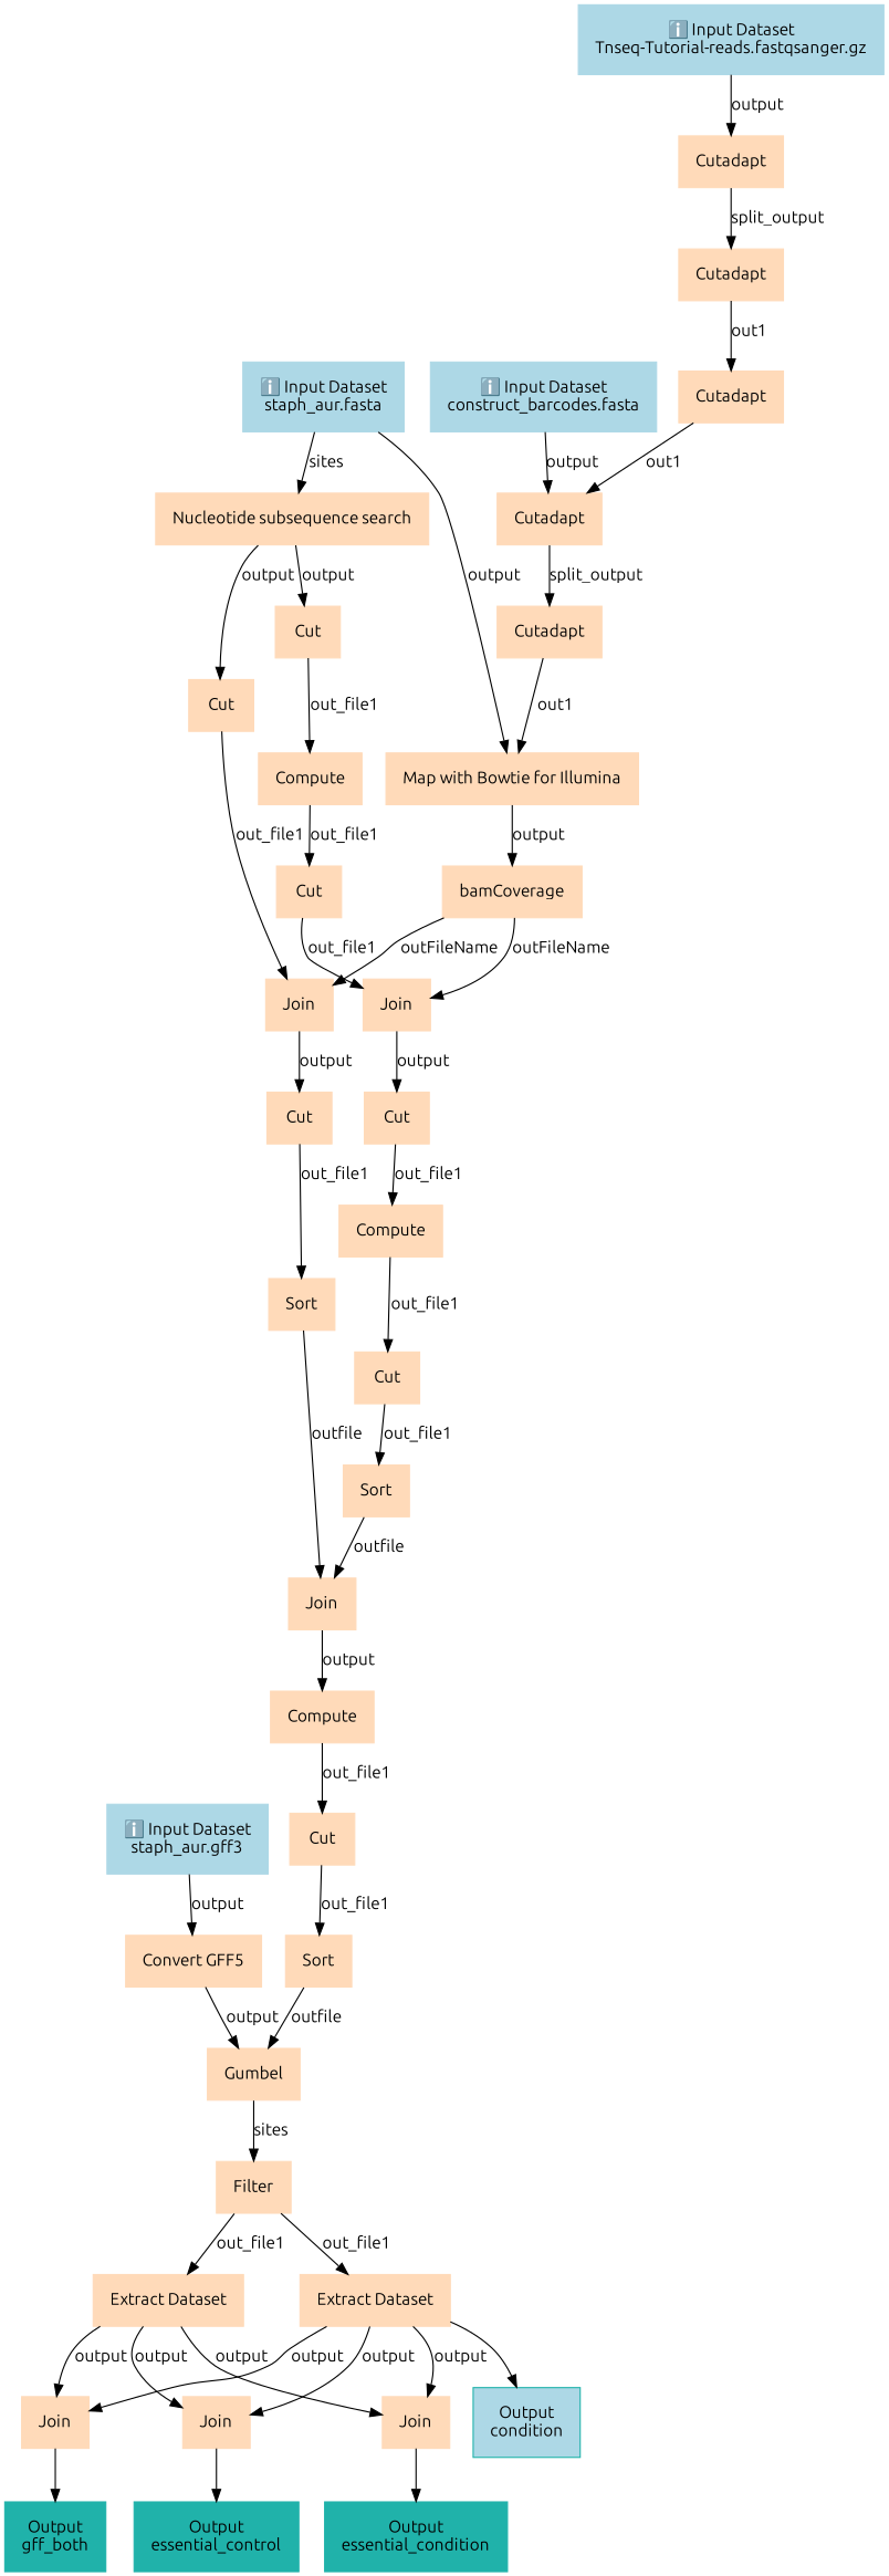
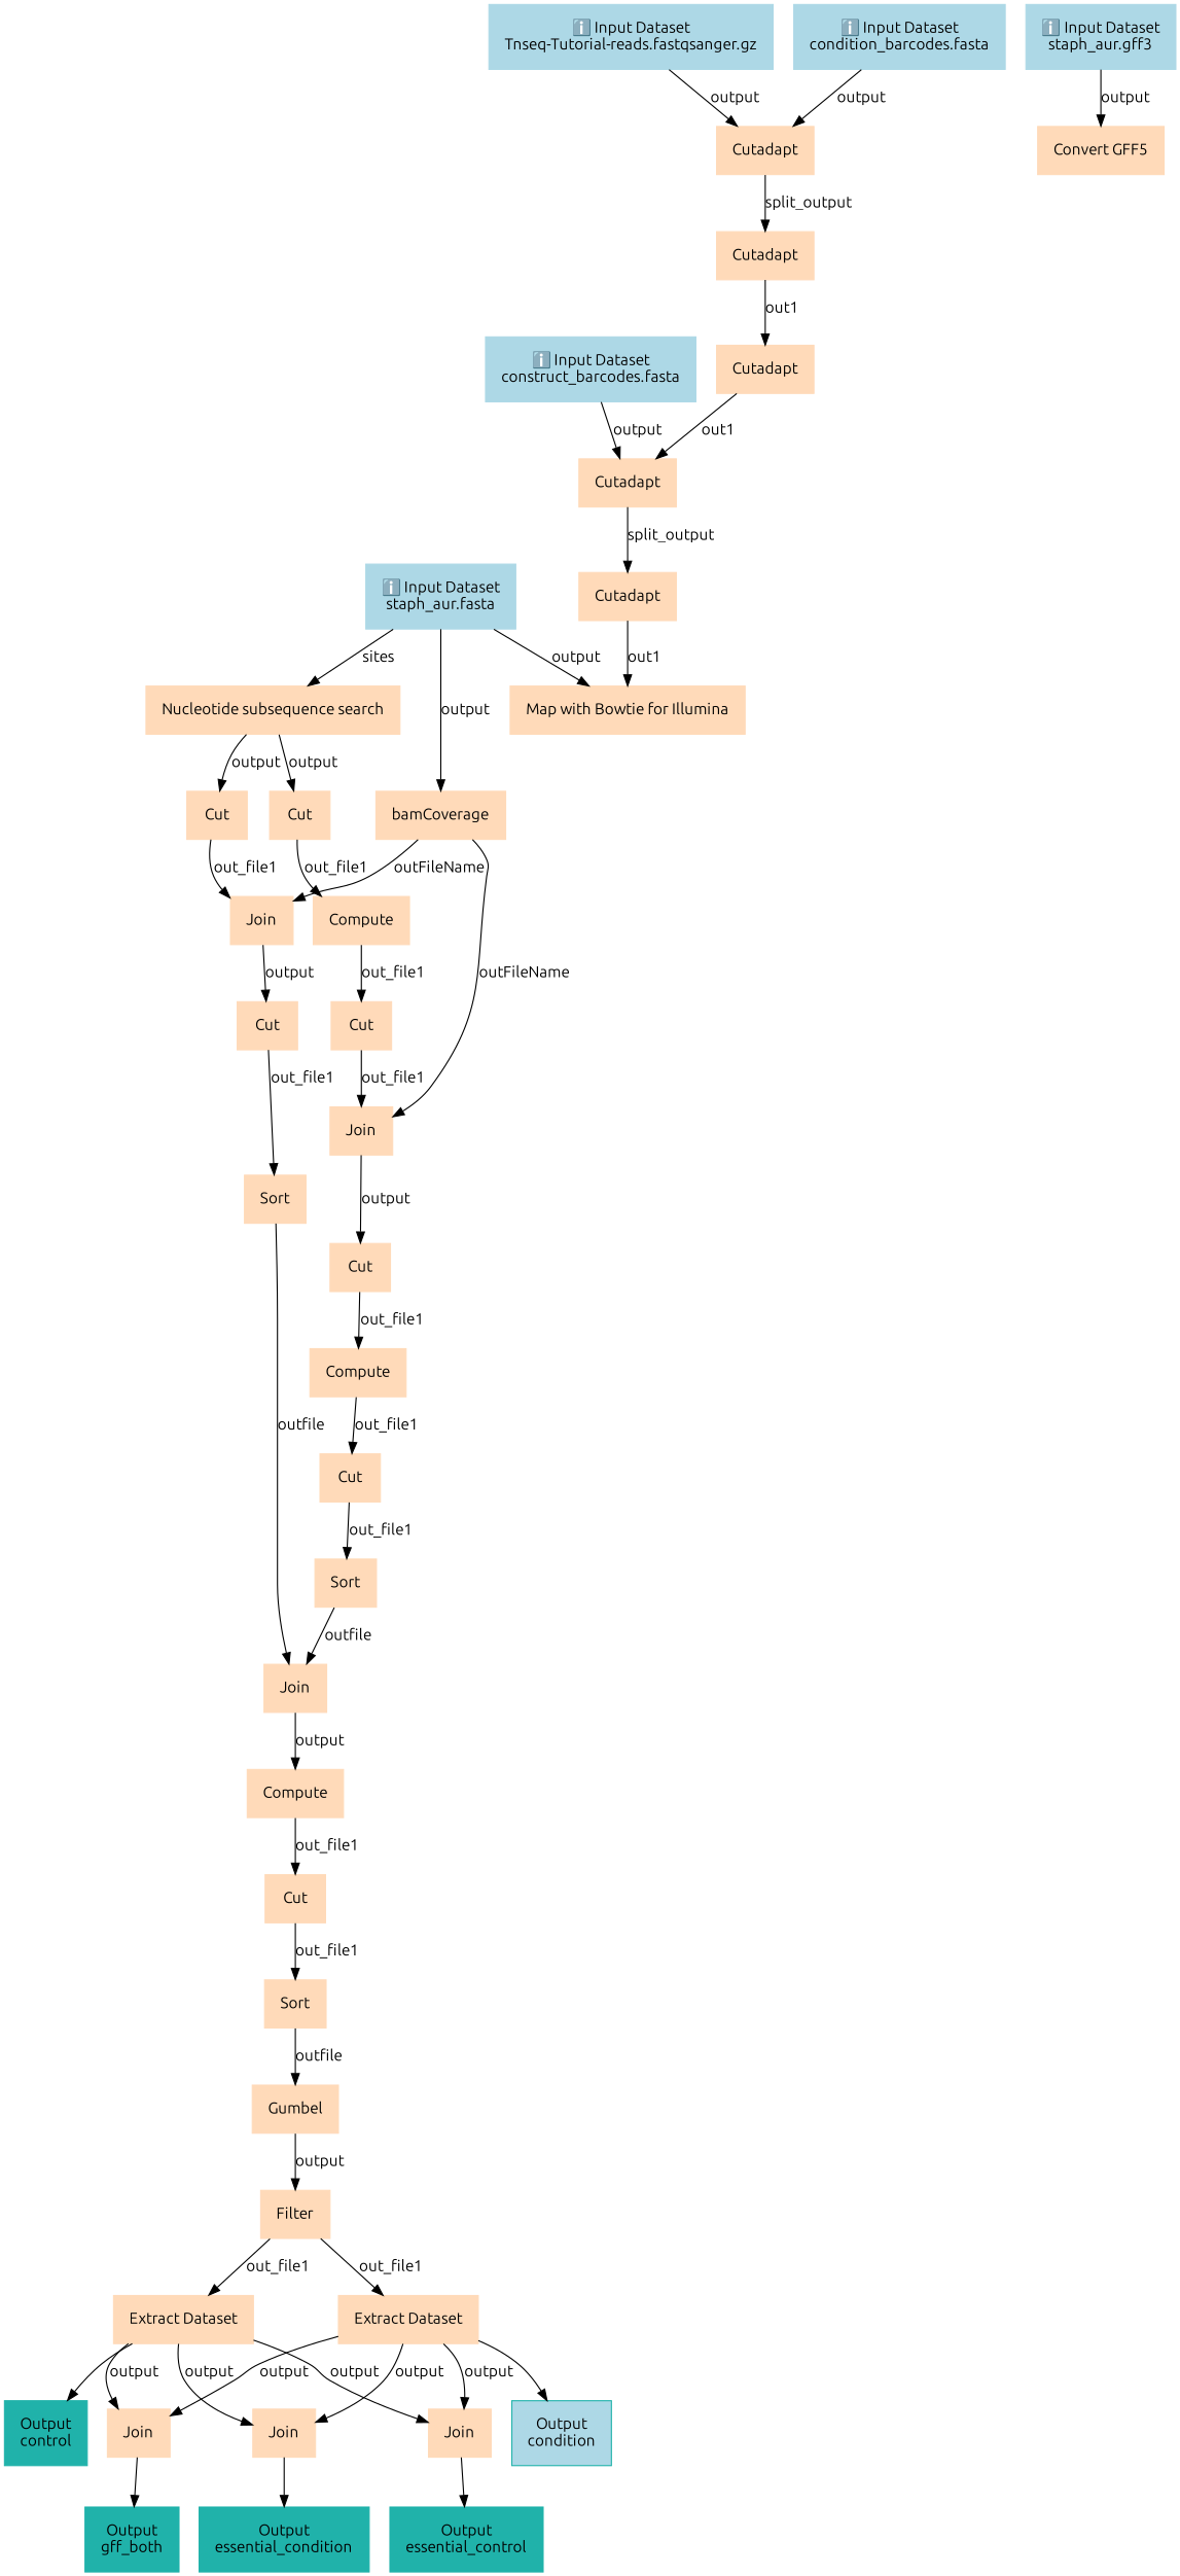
  digraph {
    fontname=Ubuntu
    node [color=peachpuff fontname=Ubuntu margin="0.2,0.2" shape=box style=filled]
    edge [fontname=Ubuntu]
    n1 [color=lightblue label="ℹ️ Input Dataset\nTnseq-Tutorial-reads.fastqsanger.gz"]
    n2 [label=Cutadapt]
    n3 [label=Cutadapt]
+   n4 [color=lightblue label="ℹ️ Input Dataset\ncondition_barcodes.fasta"]
    n5 [color=lightblue label="ℹ️ Input Dataset\nconstruct_barcodes.fasta"]
    n6 [label=Cutadapt]
    n7 [label=Cutadapt]
    n8 [color=lightblue label="ℹ️ Input Dataset\nstaph_aur.fasta"]
    n9 [label="Nucleotide subsequence search"]
    n10 [label="Map with Bowtie for Illumina"]
    n11 [label=Cut]
    n12 [label=Cut]
    n13 [label=bamCoverage]
    n14 [color=lightblue label="ℹ️ Input Dataset\nstaph_aur.gff3"]
    n15 [label="Convert GFF5"]
    n16 [label=Gumbel]
    n17 [label=Cutadapt]
    n18 [label=Join]
    n19 [label=Compute]
    n20 [label=Filter]
    n21 [label=Cut]
    n22 [label=Cut]
    n23 [label=Join]
    n24 [label=Cut]
    n25 [label=Sort]
    n26 [label=Compute]
    n27 [label=Join]
    n28 [label=Cut]
    n29 [label=Compute]
    n30 [label=Sort]
    n31 [label=Cut]
    n32 [label=Sort]
    n33 [label="Extract Dataset"]
    n34 [label="Extract Dataset"]
+   n35 [color=lightseagreen label="Output\ncontrol"]
    n36 [label=Join]
    n37 [label=Join]
    n38 [label=Join]
    n39 [color=lightseagreen fillcolor=lightblue label="Output\ncondition"]
    n40 [color=lightseagreen label="Output\ngff_both"]
    n41 [color=lightseagreen label="Output\nessential_control"]
    n42 [color=lightseagreen label="Output\nessential_condition"]
    n1 -> n2 [label=output]
    n2 -> n3 [label=split_output]
    n3 -> n17 [label=out1]
+   n4 -> n2 [label=output]
    n5 -> n6 [label=output]
    n6 -> n7 [label=split_output]
    n7 -> n10 [label=out1]
    n8 -> n9 [label=sites]
    n8 -> n10 [label=output]
    n9 -> n11 [label=output]
    n9 -> n12 [label=output]
-   n10 -> n13 [label=output]
+   n8 -> n13 [label=output]
    n11 -> n18 [label=out_file1]
    n12 -> n19 [label=out_file1]
    n13 -> n18 [label=outFileName]
    n13 -> n23 [label=outFileName]
    n14 -> n15 [label=output]
-   n15 -> n16 [label=output]
-   n16 -> n20 [label=sites]
+   n16 -> n20 [label=output]
    n17 -> n6 [label=out1]
    n18 -> n21 [label=output]
    n19 -> n22 [label=out_file1]
    n20 -> n33 [label=out_file1]
    n20 -> n34 [label=out_file1]
    n21 -> n25 [label=out_file1]
    n22 -> n23 [label=out_file1]
    n23 -> n24 [label=output]
    n24 -> n26 [label=out_file1]
    n25 -> n27 [label=outfile]
    n26 -> n28 [label=out_file1]
    n27 -> n29 [label=output]
    n28 -> n30 [label=out_file1]
    n29 -> n31 [label=out_file1]
    n30 -> n27 [label=outfile]
    n31 -> n32 [label=out_file1]
    n32 -> n16 [label=outfile]
+   n33 -> n35
    n33 -> n36 [label=output]
    n33 -> n37 [label=output]
    n33 -> n38 [label=output]
    n34 -> n36 [label=output]
    n34 -> n37 [label=output]
    n34 -> n38 [label=output]
    n34 -> n39
    n36 -> n40
    n37 -> n41
    n38 -> n42
  }
